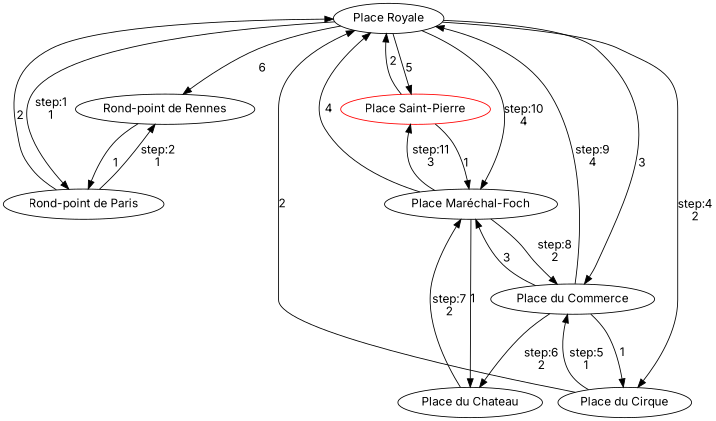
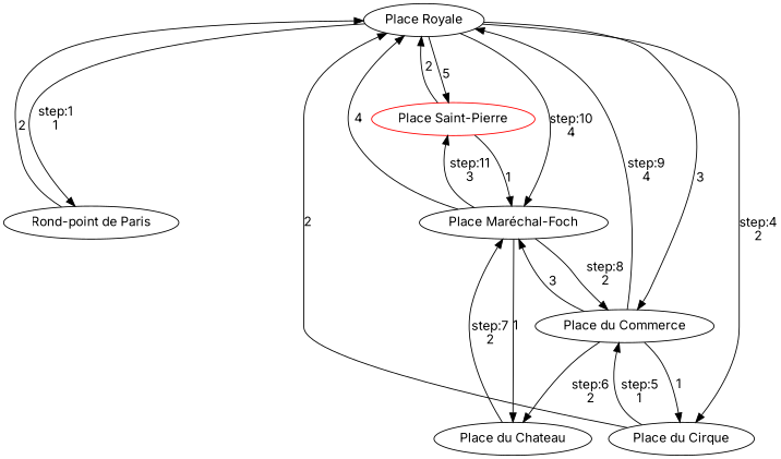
  digraph {
    fontname=Inter
    node [fontname=Inter]
    edge [fontname=Inter]
    n1 [label="Place Royale"]
-   n2 [label="Rond-point de Rennes"]
    n3 [label="Rond-point de Paris"]
    n4 [color=red label="Place Saint-Pierre"]
    n5 [label="Place Maréchal-Foch"]
    n6 [label="Place du Commerce"]
    n7 [label="Place du Cirque"]
    n8 [label="Place du Chateau"]
-   n1 -> n2 [label="\n6"]
    n1 -> n3 [label="step:1\n1"]
    n1 -> n4 [label="\n5"]
    n1 -> n5 [label="\nstep:10\n4"]
    n1 -> n6 [label="\n3"]
    n1 -> n7 [label="\nstep:4\n2"]
-   n2 -> n3 [label="\n1"]
    n3 -> n1 [label="\n2"]
-   n3 -> n2 [label="step:2\n1"]
    n4 -> n1 [label=2]
    n4 -> n5 [label="\n1"]
    n5 -> n1 [label=4]
    n5 -> n4 [label="step:11\n3"]
    n5 -> n6 [label="step:8\n2"]
    n5 -> n8 [label=1]
    n6 -> n1 [label="step:9\n4"]
    n6 -> n5 [label="\n3"]
    n6 -> n7 [label=1]
    n6 -> n8 [label="\nstep:6\n2"]
    n7 -> n1 [label=2]
    n7 -> n6 [label="\nstep:5\n1"]
    n8 -> n5 [label="\nstep:7\n2"]
  }
